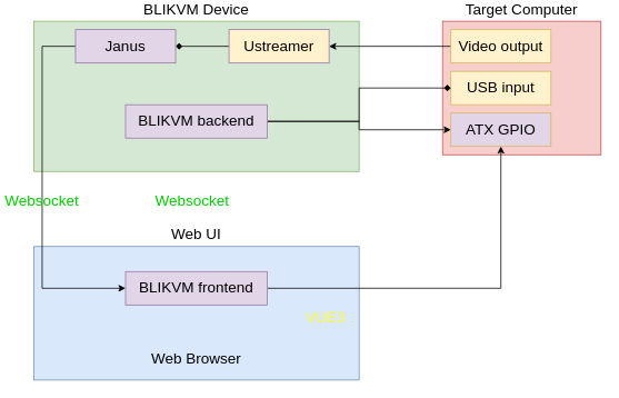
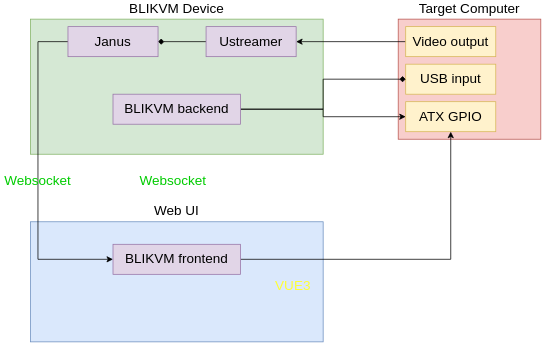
  <mxCell id="0" />
  <mxCell id="1" parent="0" />
  <mxCell id="2" value="BLIKVM Device" style="rounded=0;whiteSpace=wrap;html=1;fontSize=18;fillColor=#d5e8d4;strokeColor=#82b366;labelPosition=center;verticalLabelPosition=top;align=center;verticalAlign=bottom;" vertex="1" parent="1"><mxGeometry x="40" y="20" width="390" height="180" as="geometry" /></mxCell>
  <mxCell id="3" value="&lt;font style=&quot;font-size: 18px;&quot;&gt;Web UI&lt;br&gt;&lt;/font&gt;" style="rounded=0;whiteSpace=wrap;html=1;fillColor=#dae8fc;strokeColor=#6c8ebf;labelPosition=center;verticalLabelPosition=top;align=center;verticalAlign=bottom;" vertex="1" parent="1"><mxGeometry x="40" y="290" width="390" height="160" as="geometry" /></mxCell>
  <mxCell id="4" value="" style="edgeStyle=orthogonalEdgeStyle;rounded=0;orthogonalLoop=1;jettySize=auto;html=1;fontSize=18;endArrow=diamond;" edge="1" parent="1" source="5" target="18"><mxGeometry relative="1" as="geometry" /></mxCell>
- <mxCell id="5" value="Ustreamer" style="rounded=0;whiteSpace=wrap;html=1;fontSize=18;fillColor=#fff2cc;strokeColor=#9673a6;" vertex="1" parent="1"><mxGeometry x="274" y="30" width="120" height="40" as="geometry" /></mxCell>
+ <mxCell id="5" value="Ustreamer" style="rounded=0;whiteSpace=wrap;html=1;fontSize=18;fillColor=#e1d5e7;strokeColor=#9673a6;" vertex="1" parent="1"><mxGeometry x="274" y="30" width="120" height="40" as="geometry" /></mxCell>
  <mxCell id="6" value="&lt;div style=&quot;&quot;&gt;&lt;span style=&quot;background-color: initial;&quot;&gt;Target Computer&lt;/span&gt;&lt;/div&gt;" style="rounded=0;whiteSpace=wrap;html=1;fontSize=18;fillColor=#f8cecc;strokeColor=#b85450;align=center;labelPosition=center;verticalLabelPosition=top;verticalAlign=bottom;horizontal=1;" vertex="1" parent="1"><mxGeometry x="530" y="20" width="190" height="160" as="geometry" /></mxCell>
  <mxCell id="7" style="edgeStyle=orthogonalEdgeStyle;rounded=0;orthogonalLoop=1;jettySize=auto;html=1;entryX=1;entryY=0.5;entryDx=0;entryDy=0;fontSize=18;" edge="1" parent="1" source="8" target="5"><mxGeometry relative="1" as="geometry" /></mxCell>
  <mxCell id="8" value="Video output" style="rounded=0;whiteSpace=wrap;html=1;fontSize=18;fillColor=#fff2cc;strokeColor=#d6b656;" vertex="1" parent="1"><mxGeometry x="540" y="30" width="120" height="40" as="geometry" /></mxCell>
  <mxCell id="9" value="USB input" style="rounded=0;whiteSpace=wrap;html=1;fontSize=18;fillColor=#fff2cc;strokeColor=#d6b656;" vertex="1" parent="1"><mxGeometry x="540" y="80" width="120" height="40" as="geometry" /></mxCell>
- <mxCell id="10" value="ATX GPIO" style="rounded=0;whiteSpace=wrap;html=1;fontSize=18;fillColor=#e1d5e7;strokeColor=#d6b656;" vertex="1" parent="1"><mxGeometry x="540" y="130" width="120" height="40" as="geometry" /></mxCell>
+ <mxCell id="10" value="ATX GPIO" style="rounded=0;whiteSpace=wrap;html=1;fontSize=18;fillColor=#fff2cc;strokeColor=#d6b656;" vertex="1" parent="1"><mxGeometry x="540" y="130" width="120" height="40" as="geometry" /></mxCell>
  <mxCell id="11" style="edgeStyle=orthogonalEdgeStyle;rounded=0;orthogonalLoop=1;jettySize=auto;html=1;fontSize=18;endArrow=diamond;" edge="1" parent="1" source="13" target="9"><mxGeometry relative="1" as="geometry" /></mxCell>
  <mxCell id="12" style="edgeStyle=orthogonalEdgeStyle;rounded=0;orthogonalLoop=1;jettySize=auto;html=1;fontSize=18;" edge="1" parent="1" source="13" target="10"><mxGeometry relative="1" as="geometry"><Array as="points"><mxPoint x="430" y="140" /><mxPoint x="430" y="150" /></Array></mxGeometry></mxCell>
  <mxCell id="13" value="BLIKVM backend" style="rounded=0;whiteSpace=wrap;html=1;fontSize=18;fillColor=#e1d5e7;strokeColor=#9673a6;" vertex="1" parent="1"><mxGeometry x="150" y="120" width="170" height="40" as="geometry" /></mxCell>
- <mxCell id="14" value="Web Browser" style="text;html=1;strokeColor=none;fillColor=none;align=center;verticalAlign=middle;whiteSpace=wrap;rounded=0;fontSize=18;" vertex="1" parent="1"><mxGeometry x="165" y="410" width="140" height="30" as="geometry" /></mxCell>
  <mxCell id="15" style="edgeStyle=orthogonalEdgeStyle;rounded=0;orthogonalLoop=1;jettySize=auto;html=1;fontSize=18;" edge="1" parent="1" source="16" target="10"><mxGeometry relative="1" as="geometry" /></mxCell>
  <mxCell id="16" value="BLIKVM frontend" style="rounded=0;whiteSpace=wrap;html=1;fontSize=18;fillColor=#e1d5e7;strokeColor=#9673a6;" vertex="1" parent="1"><mxGeometry x="150" y="320" width="170" height="40" as="geometry" /></mxCell>
  <mxCell id="17" style="edgeStyle=orthogonalEdgeStyle;rounded=0;orthogonalLoop=1;jettySize=auto;html=1;entryX=0;entryY=0.5;entryDx=0;entryDy=0;fontSize=18;" edge="1" parent="1" source="18" target="16"><mxGeometry relative="1" as="geometry"><Array as="points"><mxPoint x="50" y="50" /><mxPoint x="50" y="340" /></Array></mxGeometry></mxCell>
  <mxCell id="18" value="Janus" style="rounded=0;whiteSpace=wrap;html=1;fontSize=18;fillColor=#e1d5e7;strokeColor=#9673a6;" vertex="1" parent="1"><mxGeometry x="90" y="30" width="120" height="40" as="geometry" /></mxCell>
  <mxCell id="19" value="&lt;font color=&quot;#ffff33&quot;&gt;VUE3&lt;/font&gt;" style="text;html=1;strokeColor=none;fillColor=none;align=center;verticalAlign=middle;whiteSpace=wrap;rounded=0;fontSize=18;" vertex="1" parent="1"><mxGeometry x="360" y="360" width="60" height="30" as="geometry" /></mxCell>
  <mxCell id="20" value="&lt;font color=&quot;#00cc00&quot;&gt;Websocket&lt;/font&gt;" style="text;html=1;strokeColor=none;fillColor=none;align=center;verticalAlign=middle;whiteSpace=wrap;rounded=0;fontSize=18;fontColor=#FFFF33;" vertex="1" parent="1"><mxGeometry x="20" y="220" width="60" height="30" as="geometry" /></mxCell>
  <mxCell id="21" value="&lt;font color=&quot;#00cc00&quot;&gt;Websocket&lt;/font&gt;" style="text;html=1;strokeColor=none;fillColor=none;align=center;verticalAlign=middle;whiteSpace=wrap;rounded=0;fontSize=18;fontColor=#FFFF33;" vertex="1" parent="1"><mxGeometry x="200" y="220" width="60" height="30" as="geometry" /></mxCell>
